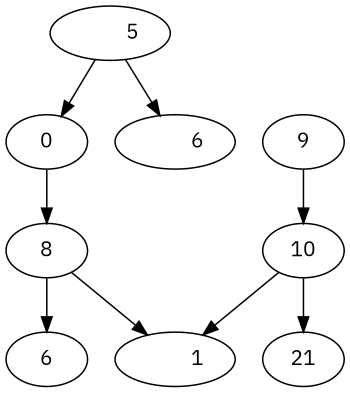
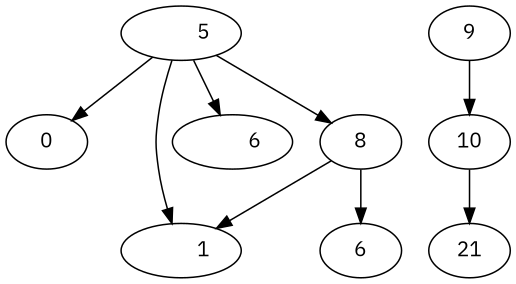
  digraph {
    fontname="IBM Plex Sans"
    node [fontname="IBM Plex Sans"]
    edge [fontname="IBM Plex Sans"]
    n1 [label="           5 "]
    n2 [label=0]
    n3 [label="           1 "]
    n4 [label="           6 "]
    n5 [label=8]
    n6 [label=6]
    n7 [label=9]
    n8 [label=10]
    n9 [label=21]
    n1 -> n2
-   n8 -> n3
+   n1 -> n3
    n1 -> n4
-   n2 -> n5
+   n1 -> n5
    n5 -> n3
    n5 -> n6
    n7 -> n8
    n8 -> n9
  }
